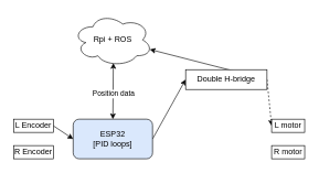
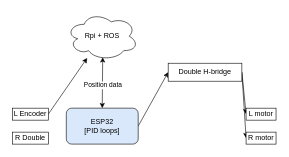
  <mxCell id="0" />
  <mxCell id="1" parent="0" />
  <mxCell id="2" style="edgeStyle=none;html=1;exitX=0.5;exitY=0;exitDx=0;exitDy=0;entryX=0.506;entryY=0.939;entryDx=0;entryDy=0;entryPerimeter=0;startArrow=classic;startFill=1;" edge="1" parent="1" source="5" target="6"><mxGeometry relative="1" as="geometry" /></mxCell>
  <mxCell id="3" value="Position data" style="edgeLabel;html=1;align=center;verticalAlign=middle;resizable=0;points=[];" vertex="1" connectable="0" parent="2"><mxGeometry x="-0.075" relative="1" as="geometry"><mxPoint as="offset" /></mxGeometry></mxCell>
  <mxCell id="4" style="edgeStyle=none;html=1;exitX=1;exitY=0.5;exitDx=0;exitDy=0;entryX=0;entryY=0.5;entryDx=0;entryDy=0;startArrow=none;startFill=0;" edge="1" parent="1" source="5" target="9"><mxGeometry relative="1" as="geometry" /></mxCell>
  <mxCell id="5" value="ESP32&lt;br&gt;[PID loops]" style="rounded=1;whiteSpace=wrap;html=1;fillColor=#dae8fc;" vertex="1" parent="1"><mxGeometry x="110" y="180" width="120" height="60" as="geometry" /></mxCell>
  <mxCell id="6" value="Rpi + ROS" style="ellipse;shape=cloud;whiteSpace=wrap;html=1;" vertex="1" parent="1"><mxGeometry x="110" y="20" width="120" height="80" as="geometry" /></mxCell>
- <mxCell id="7" style="edgeStyle=none;html=1;exitX=1;exitY=0.5;exitDx=0;exitDy=0;entryX=0;entryY=0.5;entryDx=0;entryDy=0;startArrow=none;startFill=0;dashed=1;" edge="1" parent="1" source="9" target="10"><mxGeometry relative="1" as="geometry" /></mxCell>
- <mxCell id="8" style="edgeStyle=none;html=1;exitX=1;exitY=0.5;exitDx=0;exitDy=0;startArrow=none;startFill=0;" edge="1" parent="1" source="9" target="6"><mxGeometry relative="1" as="geometry" /></mxCell>
+ <mxCell id="7" style="edgeStyle=none;html=1;exitX=1;exitY=0.5;exitDx=0;exitDy=0;entryX=0;entryY=0.5;entryDx=0;entryDy=0;startArrow=none;startFill=0;" edge="1" parent="1" source="9" target="10"><mxGeometry relative="1" as="geometry" /></mxCell>
+ <mxCell id="8" style="edgeStyle=none;html=1;exitX=1;exitY=0.5;exitDx=0;exitDy=0;entryX=0;entryY=0.5;entryDx=0;entryDy=0;startArrow=none;startFill=0;" edge="1" parent="1" source="9" target="11"><mxGeometry relative="1" as="geometry" /></mxCell>
  <mxCell id="9" value="Double H-bridge" style="rounded=0;whiteSpace=wrap;html=1;" vertex="1" parent="1"><mxGeometry x="280" y="105" width="123" height="30" as="geometry" /></mxCell>
  <mxCell id="10" value="L motor" style="rounded=0;whiteSpace=wrap;html=1;" vertex="1" parent="1"><mxGeometry x="410" y="180" width="50" height="20" as="geometry" /></mxCell>
  <mxCell id="11" value="R motor" style="rounded=0;whiteSpace=wrap;html=1;" vertex="1" parent="1"><mxGeometry x="410" y="220" width="50" height="20" as="geometry" /></mxCell>
- <mxCell id="12" style="edgeStyle=none;html=1;exitX=1;exitY=0.5;exitDx=0;exitDy=0;entryX=0;entryY=0.5;entryDx=0;entryDy=0;startArrow=none;startFill=0;" edge="1" parent="1" source="13" target="5"><mxGeometry relative="1" as="geometry" /></mxCell>
+ <mxCell id="12" style="edgeStyle=none;html=1;exitX=1;exitY=0.5;exitDx=0;exitDy=0;startArrow=none;startFill=0;" edge="1" parent="1" source="13" target="6"><mxGeometry relative="1" as="geometry" /></mxCell>
  <mxCell id="13" value="L Encoder" style="rounded=0;whiteSpace=wrap;html=1;" vertex="1" parent="1"><mxGeometry x="20" y="180" width="60" height="20" as="geometry" /></mxCell>
- <mxCell id="14" value="R&amp;nbsp;Encoder" style="rounded=0;whiteSpace=wrap;html=1;" vertex="1" parent="1"><mxGeometry x="20" y="220" width="60" height="20" as="geometry" /></mxCell>
+ <mxCell id="14" value="R&amp;nbsp;Double" style="rounded=0;whiteSpace=wrap;html=1;" vertex="1" parent="1"><mxGeometry x="20" y="220" width="60" height="20" as="geometry" /></mxCell>
